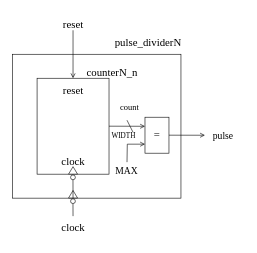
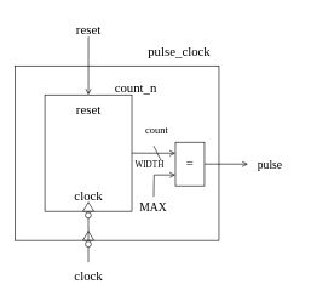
  <mxCell id="0" />
  <mxCell id="1" parent="0" />
  <mxCell id="2" value="" style="rounded=0;whiteSpace=wrap;html=1;movable=0;resizable=0;rotatable=0;deletable=0;editable=0;locked=1;connectable=0;" vertex="1" parent="1"><mxGeometry x="20" y="90" width="281" height="240" as="geometry" /></mxCell>
  <mxCell id="3" style="edgeStyle=none;html=1;exitX=1;exitY=0.5;exitDx=0;exitDy=0;endArrow=open;endFill=0;fontFamily=Lucida Console;" edge="1" parent="1" source="5"><mxGeometry relative="1" as="geometry"><mxPoint x="241" y="210.143" as="targetPoint" /></mxGeometry></mxCell>
  <mxCell id="4" style="edgeStyle=none;html=1;exitX=0.5;exitY=0;exitDx=0;exitDy=0;startArrow=open;startFill=0;endArrow=none;endFill=0;fontFamily=Lucida Console;" edge="1" parent="1" source="5"><mxGeometry relative="1" as="geometry"><mxPoint x="121" y="50" as="targetPoint" /></mxGeometry></mxCell>
  <mxCell id="5" value="" style="rounded=0;whiteSpace=wrap;html=1;fontFamily=Lucida Console;" vertex="1" parent="1"><mxGeometry x="61" y="130" width="120" height="160" as="geometry" /></mxCell>
  <mxCell id="6" value="" style="triangle;whiteSpace=wrap;html=1;rotation=-90;fontFamily=Lucida Console;" vertex="1" parent="1"><mxGeometry x="114.75" y="276.25" width="12.5" height="15" as="geometry" /></mxCell>
  <mxCell id="7" value="&lt;font&gt;clock&lt;/font&gt;" style="text;html=1;align=center;verticalAlign=middle;resizable=0;points=[];autosize=1;strokeColor=none;fillColor=none;fontSize=18;fontFamily=Lucida Console;" vertex="1" parent="1"><mxGeometry x="81" y="250" width="80" height="40" as="geometry" /></mxCell>
- <mxCell id="8" value="&lt;font&gt;counterN_n&lt;/font&gt;" style="text;html=1;align=center;verticalAlign=middle;resizable=0;points=[];autosize=1;strokeColor=none;fillColor=none;fontSize=18;fontFamily=Lucida Console;" vertex="1" parent="1"><mxGeometry x="121" y="100" width="130" height="40" as="geometry" /></mxCell>
+ <mxCell id="8" value="&lt;font&gt;count_n&lt;/font&gt;" style="text;html=1;align=center;verticalAlign=middle;resizable=0;points=[];autosize=1;strokeColor=none;fillColor=none;fontSize=18;fontFamily=Lucida Console;" vertex="1" parent="1"><mxGeometry x="121" y="100" width="130" height="40" as="geometry" /></mxCell>
  <mxCell id="9" value="&lt;font&gt;count&lt;/font&gt;" style="text;html=1;align=center;verticalAlign=middle;resizable=0;points=[];autosize=1;strokeColor=none;fillColor=none;fontSize=14;fontFamily=Lucida Console;" vertex="1" parent="1"><mxGeometry x="180" y="165" width="70" height="30" as="geometry" /></mxCell>
  <mxCell id="10" value="WIDTH" style="text;html=1;align=center;verticalAlign=middle;resizable=0;points=[];autosize=1;strokeColor=none;fillColor=none;fontSize=12;fontFamily=Lucida Console;" vertex="1" parent="1"><mxGeometry x="175" y="211.25" width="60" height="30" as="geometry" /></mxCell>
  <mxCell id="11" value="" style="endArrow=none;html=1;fontFamily=Lucida Console;" edge="1" parent="1"><mxGeometry width="50" height="50" relative="1" as="geometry"><mxPoint x="221" y="220" as="sourcePoint" /><mxPoint x="211" y="200" as="targetPoint" /></mxGeometry></mxCell>
  <mxCell id="12" value="&lt;font&gt;reset&lt;/font&gt;" style="text;html=1;align=center;verticalAlign=middle;resizable=0;points=[];autosize=1;strokeColor=none;fillColor=none;fontSize=18;fontFamily=Lucida Console;" vertex="1" parent="1"><mxGeometry x="81" y="130" width="80" height="40" as="geometry" /></mxCell>
  <mxCell id="13" value="&lt;font&gt;reset&lt;/font&gt;" style="text;html=1;align=center;verticalAlign=middle;resizable=0;points=[];autosize=1;strokeColor=none;fillColor=none;fontSize=18;fontFamily=Lucida Console;" vertex="1" parent="1"><mxGeometry x="81" y="20" width="80" height="40" as="geometry" /></mxCell>
  <mxCell id="14" value="" style="triangle;whiteSpace=wrap;html=1;rotation=-90;fontFamily=Lucida Console;" vertex="1" parent="1"><mxGeometry x="114.75" y="316" width="12.5" height="15" as="geometry" /></mxCell>
  <mxCell id="15" style="edgeStyle=none;html=1;endArrow=none;endFill=0;startArrow=oval;startFill=0;rounded=0;curved=0;endSize=6;startSize=8;sourcePerimeterSpacing=0;shadow=0;targetPerimeterSpacing=0;exitX=-0.425;exitY=0.491;exitDx=0;exitDy=0;exitPerimeter=0;fontFamily=Lucida Console;" edge="1" parent="1" source="14"><mxGeometry relative="1" as="geometry"><mxPoint x="121" y="360" as="targetPoint" /><mxPoint x="121" y="343.75" as="sourcePoint" /></mxGeometry></mxCell>
  <mxCell id="16" style="edgeStyle=none;html=1;endArrow=none;endFill=0;startArrow=oval;startFill=0;rounded=0;curved=0;endSize=6;startSize=8;sourcePerimeterSpacing=0;shadow=0;targetPerimeterSpacing=0;exitX=-0.425;exitY=0.491;exitDx=0;exitDy=0;exitPerimeter=0;fontFamily=Lucida Console;" edge="1" parent="1" source="6"><mxGeometry relative="1" as="geometry"><mxPoint x="121" y="330" as="targetPoint" /><mxPoint x="121" y="300" as="sourcePoint" /></mxGeometry></mxCell>
  <mxCell id="17" value="&lt;font&gt;clock&lt;/font&gt;" style="text;html=1;align=center;verticalAlign=middle;resizable=0;points=[];autosize=1;strokeColor=none;fillColor=none;fontSize=18;fontFamily=Lucida Console;" vertex="1" parent="1"><mxGeometry x="81" y="360" width="80" height="40" as="geometry" /></mxCell>
- <mxCell id="18" value="&lt;font&gt;pulse_dividerN&lt;/font&gt;" style="text;html=1;align=center;verticalAlign=middle;resizable=0;points=[];autosize=1;strokeColor=none;fillColor=none;fontSize=18;fontFamily=Lucida Console;" vertex="1" parent="1"><mxGeometry x="156" y="50" width="180" height="40" as="geometry" /></mxCell>
+ <mxCell id="18" value="&lt;font&gt;pulse_clock&lt;/font&gt;" style="text;html=1;align=center;verticalAlign=middle;resizable=0;points=[];autosize=1;strokeColor=none;fillColor=none;fontSize=18;fontFamily=Lucida Console;" vertex="1" parent="1"><mxGeometry x="156" y="50" width="180" height="40" as="geometry" /></mxCell>
  <mxCell id="19" style="edgeStyle=none;html=1;exitX=1;exitY=0.5;exitDx=0;exitDy=0;endArrow=open;endFill=0;fontFamily=Lucida Console;" edge="1" parent="1" source="21"><mxGeometry relative="1" as="geometry"><mxPoint x="341" y="225.069" as="targetPoint" /></mxGeometry></mxCell>
  <mxCell id="20" style="edgeStyle=orthogonalEdgeStyle;html=1;exitX=0;exitY=0.75;exitDx=0;exitDy=0;rounded=0;curved=0;startArrow=open;startFill=0;endArrow=none;endFill=0;fontFamily=Lucida Console;" edge="1" parent="1" source="21"><mxGeometry relative="1" as="geometry"><mxPoint x="211" y="270" as="targetPoint" /></mxGeometry></mxCell>
  <mxCell id="21" value="=" style="rounded=0;whiteSpace=wrap;html=1;fontFamily=Lucida Console;fontSize=18;" vertex="1" parent="1"><mxGeometry x="241" y="195" width="40" height="60" as="geometry" /></mxCell>
  <mxCell id="22" value="MAX" style="text;html=1;align=center;verticalAlign=middle;resizable=0;points=[];autosize=1;strokeColor=none;fillColor=none;fontSize=16;fontFamily=Lucida Console;" vertex="1" parent="1"><mxGeometry x="185" y="268.75" width="50" height="30" as="geometry" /></mxCell>
  <mxCell id="23" value="pulse" style="text;html=1;align=center;verticalAlign=middle;resizable=0;points=[];autosize=1;strokeColor=none;fillColor=none;fontSize=16;fontFamily=Lucida Console;" vertex="1" parent="1"><mxGeometry x="336" y="211.25" width="70" height="30" as="geometry" /></mxCell>
